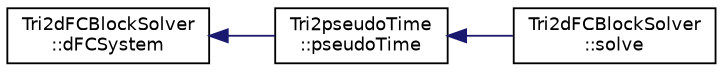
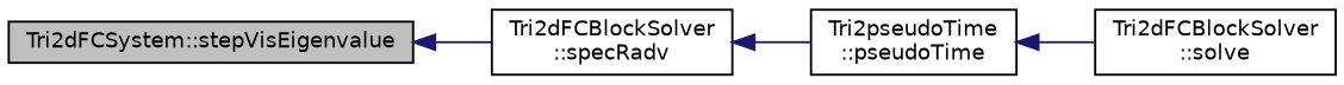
  digraph {
    rankdir=LR
    node [color=black fillcolor=white fontname=Helvetica fontsize=10 shape=record style=filled]
    edge [color=midnightblue dir=back fontname=Helvetica fontsize=10 labelfontname=Helvetica labelfontsize=10 style=solid]
-   n2 [height=0.2 label="Tri2dFCBlockSolver\l::dFCSystem" width=0.4]
+   n1 [fillcolor=grey75 fontcolor=black height=0.2 label="Tri2dFCSystem::stepVisEigenvalue" width=0.4]
+   n2 [height=0.2 label="Tri2dFCBlockSolver\l::specRadv" width=0.4]
    n3 [height=0.2 label="Tri2pseudoTime\l::pseudoTime" width=0.4]
    n4 [height=0.2 label="Tri2dFCBlockSolver\l::solve" width=0.4]
+   n1 -> n2
    n2 -> n3
    n3 -> n4
  }
